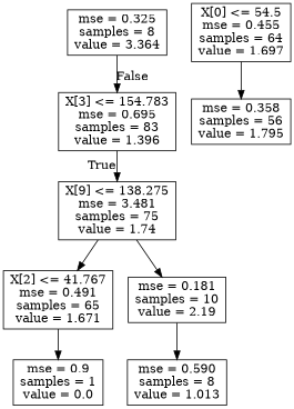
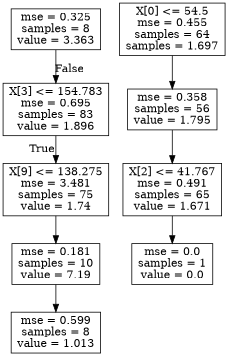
  digraph {
    node [shape=box]
-   n1 [label="X[3] <= 154.783\nmse = 0.695\nsamples = 83\nvalue = 1.396"]
+   n1 [label="X[3] <= 154.783\nmse = 0.695\nsamples = 83\nvalue = 1.896"]
    n2 [label="X[9] <= 138.275\nmse = 3.481\nsamples = 75\nvalue = 1.74"]
    n3 [label="X[2] <= 41.767\nmse = 0.491\nsamples = 65\nvalue = 1.671"]
-   n4 [label="mse = 0.181\nsamples = 10\nvalue = 2.19"]
-   n5 [label="mse = 0.325\nsamples = 8\nvalue = 3.364"]
-   n6 [label="mse = 0.9\nsamples = 1\nvalue = 0.0"]
-   n7 [label="mse = 0.590\nsamples = 8\nvalue = 1.013"]
-   n8 [label="X[0] <= 54.5\nmse = 0.455\nsamples = 64\nvalue = 1.697"]
+   n4 [label="mse = 0.181\nsamples = 10\nvalue = 7.19"]
+   n5 [label="mse = 0.325\nsamples = 8\nvalue = 3.363"]
+   n6 [label="mse = 0.0\nsamples = 1\nvalue = 0.0"]
+   n7 [label="mse = 0.599\nsamples = 8\nvalue = 1.013"]
+   n8 [label="X[0] <= 54.5\nmse = 0.455\nsamples = 64\nsamples = 1.697"]
    n9 [label="mse = 0.358\nsamples = 56\nvalue = 1.795"]
    n1 -> n2 [headlabel=True labelangle=45 labeldistance=2.5]
-   n2 -> n3
+   n9 -> n3
    n2 -> n4
    n3 -> n6
    n4 -> n7
    n5 -> n1 [headlabel=False labelangle=-45 labeldistance=2.5]
    n8 -> n9
  }
